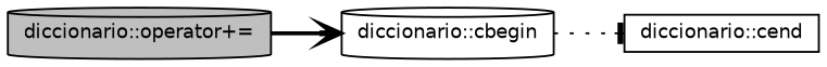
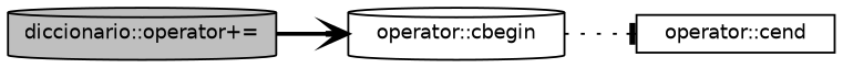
  digraph {
    rankdir=LR
    node [color=black fillcolor=white fontname=Helvetica fontsize=10 shape=cylinder style=filled]
    edge [color=black fontname=Helvetica fontsize=10 labelfontname=Helvetica labelfontsize=10]
    n1 [fillcolor=grey75 fontcolor=black height=0.2 label="diccionario::operator+=" width=0.4]
-   n2 [height=0.2 label="diccionario::cbegin" width=0.4]
-   n3 [height=0.2 label="diccionario::cend" shape=box width=0.4]
+   n2 [height=0.2 label="operator::cbegin" width=0.4]
+   n3 [height=0.2 label="operator::cend" shape=box width=0.4]
    n1 -> n2 [arrowhead=vee style=bold]
    n2 -> n3 [arrowhead=tee style=dotted]
  }
